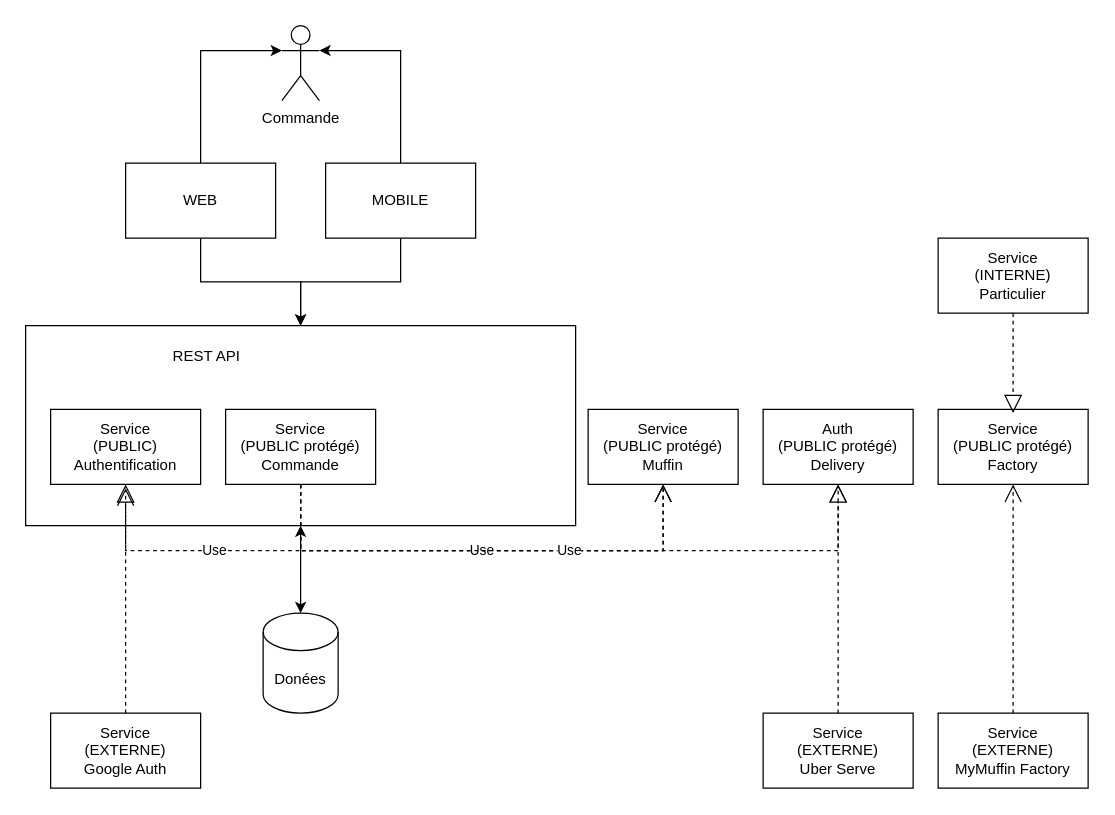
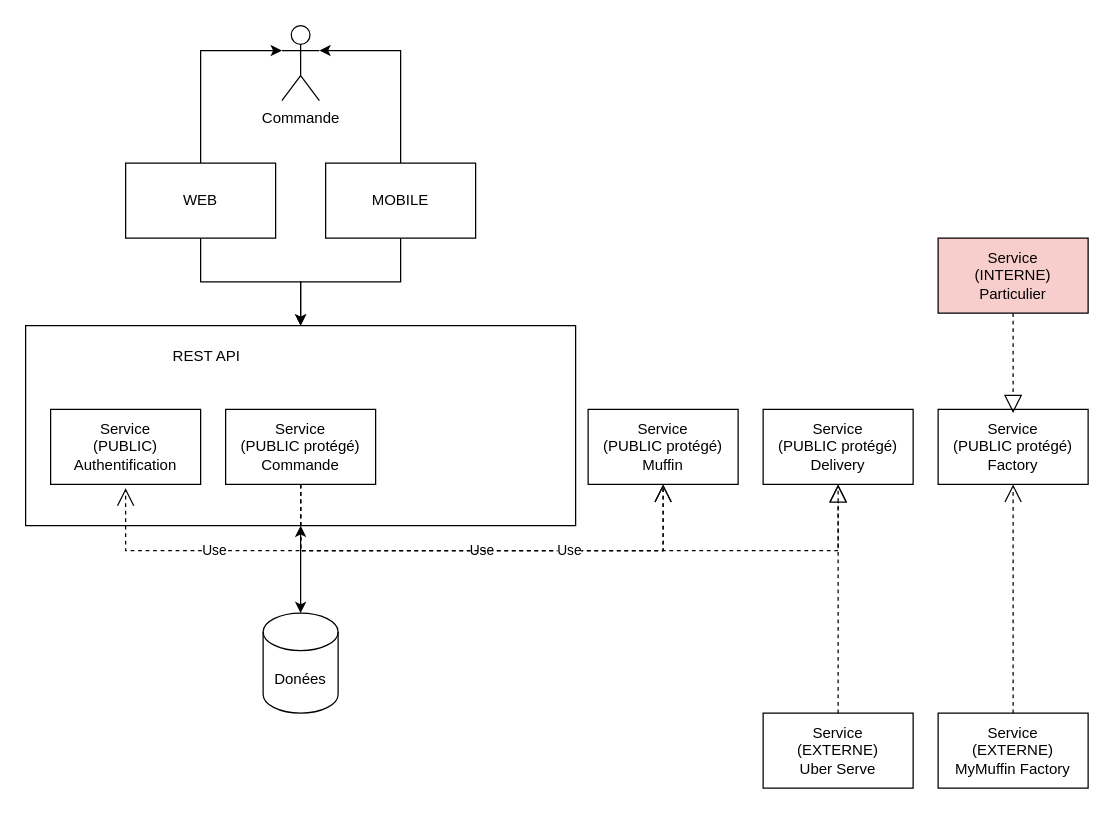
  <mxCell id="0" />
  <mxCell id="1" parent="0" />
  <mxCell id="2" style="edgeStyle=orthogonalEdgeStyle;rounded=0;orthogonalLoop=1;jettySize=auto;html=1;exitX=0.5;exitY=0;exitDx=0;exitDy=0;entryX=0;entryY=0.333;entryDx=0;entryDy=0;entryPerimeter=0;" edge="1" parent="1" source="4" target="29"><mxGeometry relative="1" as="geometry" /></mxCell>
  <mxCell id="3" style="edgeStyle=orthogonalEdgeStyle;rounded=0;orthogonalLoop=1;jettySize=auto;html=1;exitX=0.5;exitY=1;exitDx=0;exitDy=0;entryX=0.5;entryY=0;entryDx=0;entryDy=0;" edge="1" parent="1" source="4" target="8"><mxGeometry relative="1" as="geometry" /></mxCell>
  <mxCell id="4" value="WEB" style="rounded=0;whiteSpace=wrap;html=1;" parent="1" vertex="1"><mxGeometry x="100" y="130" width="120" height="60" as="geometry" /></mxCell>
  <mxCell id="5" style="edgeStyle=orthogonalEdgeStyle;rounded=0;orthogonalLoop=1;jettySize=auto;html=1;exitX=0.5;exitY=0;exitDx=0;exitDy=0;entryX=1;entryY=0.333;entryDx=0;entryDy=0;entryPerimeter=0;" edge="1" parent="1" source="7" target="29"><mxGeometry relative="1" as="geometry" /></mxCell>
  <mxCell id="6" style="edgeStyle=orthogonalEdgeStyle;rounded=0;orthogonalLoop=1;jettySize=auto;html=1;exitX=0.5;exitY=1;exitDx=0;exitDy=0;entryX=0.5;entryY=0;entryDx=0;entryDy=0;" edge="1" parent="1" source="7" target="8"><mxGeometry relative="1" as="geometry" /></mxCell>
  <mxCell id="7" value="MOBILE" style="rounded=0;whiteSpace=wrap;html=1;" parent="1" vertex="1"><mxGeometry x="260" y="130" width="120" height="60" as="geometry" /></mxCell>
  <mxCell id="8" value="" style="rounded=0;whiteSpace=wrap;html=1;" parent="1" vertex="1"><mxGeometry x="20" y="260" width="440" height="160" as="geometry" /></mxCell>
  <mxCell id="9" value="Service&lt;br&gt;(PUBLIC)&lt;br&gt;Authentification" style="rounded=0;whiteSpace=wrap;html=1;" vertex="1" parent="1"><mxGeometry x="40" y="327" width="120" height="60" as="geometry" /></mxCell>
  <mxCell id="10" value="Service&lt;br&gt;(PUBLIC protégé)&lt;br&gt;Commande" style="rounded=0;whiteSpace=wrap;html=1;" vertex="1" parent="1"><mxGeometry x="180" y="327" width="120" height="60" as="geometry" /></mxCell>
  <mxCell id="11" value="Service&lt;br&gt;(PUBLIC protégé)&lt;br&gt;Muffin" style="rounded=0;whiteSpace=wrap;html=1;" vertex="1" parent="1"><mxGeometry x="470" y="327" width="120" height="60" as="geometry" /></mxCell>
- <mxCell id="12" value="Auth&lt;br&gt;(PUBLIC protégé)&lt;br&gt;Delivery" style="rounded=0;whiteSpace=wrap;html=1;" vertex="1" parent="1"><mxGeometry x="610" y="327" width="120" height="60" as="geometry" /></mxCell>
+ <mxCell id="12" value="Service&lt;br&gt;(PUBLIC protégé)&lt;br&gt;Delivery" style="rounded=0;whiteSpace=wrap;html=1;" vertex="1" parent="1"><mxGeometry x="610" y="327" width="120" height="60" as="geometry" /></mxCell>
  <mxCell id="13" value="Service&lt;br&gt;(PUBLIC protégé)&lt;br&gt;Factory" style="rounded=0;whiteSpace=wrap;html=1;" vertex="1" parent="1"><mxGeometry x="750" y="327" width="120" height="60" as="geometry" /></mxCell>
  <mxCell id="14" value="REST API" style="text;html=1;strokeColor=none;fillColor=none;align=center;verticalAlign=middle;whiteSpace=wrap;rounded=0;" vertex="1" parent="1"><mxGeometry x="135" y="270" width="60" height="30" as="geometry" /></mxCell>
  <mxCell id="15" value="Donées" style="shape=cylinder3;whiteSpace=wrap;html=1;boundedLbl=1;backgroundOutline=1;size=15;" vertex="1" parent="1"><mxGeometry x="210" y="490" width="60" height="80" as="geometry" /></mxCell>
  <mxCell id="16" value="" style="endArrow=classic;startArrow=classic;html=1;rounded=0;entryX=0.5;entryY=1;entryDx=0;entryDy=0;exitX=0.5;exitY=0;exitDx=0;exitDy=0;exitPerimeter=0;" edge="1" parent="1" source="15" target="8"><mxGeometry width="50" height="50" relative="1" as="geometry"><mxPoint x="360" y="600" as="sourcePoint" /><mxPoint x="410" y="550" as="targetPoint" /></mxGeometry></mxCell>
- <mxCell id="17" value="Service&lt;br&gt;(EXTERNE)&lt;br&gt;Google Auth" style="rounded=0;whiteSpace=wrap;html=1;" vertex="1" parent="1"><mxGeometry x="40" y="570" width="120" height="60" as="geometry" /></mxCell>
- <mxCell id="18" value="" style="endArrow=block;dashed=1;endFill=0;endSize=12;html=1;rounded=0;entryX=0.5;entryY=1;entryDx=0;entryDy=0;exitX=0.5;exitY=0;exitDx=0;exitDy=0;" edge="1" parent="1" source="17" target="9"><mxGeometry width="160" relative="1" as="geometry"><mxPoint x="40" y="580" as="sourcePoint" /><mxPoint x="200" y="580" as="targetPoint" /></mxGeometry></mxCell>
  <mxCell id="19" value="Service&lt;br&gt;(EXTERNE)&lt;br&gt;Uber Serve" style="rounded=0;whiteSpace=wrap;html=1;" vertex="1" parent="1"><mxGeometry x="610" y="570" width="120" height="60" as="geometry" /></mxCell>
  <mxCell id="20" value="" style="endArrow=block;dashed=1;endFill=0;endSize=12;html=1;rounded=0;entryX=0.5;entryY=1;entryDx=0;entryDy=0;exitX=0.5;exitY=0;exitDx=0;exitDy=0;" edge="1" parent="1" source="19" target="12"><mxGeometry width="160" relative="1" as="geometry"><mxPoint x="630" y="730" as="sourcePoint" /><mxPoint x="790" y="730" as="targetPoint" /></mxGeometry></mxCell>
  <mxCell id="21" value="Service&lt;br&gt;(EXTERNE)&lt;br&gt;MyMuffin Factory" style="rounded=0;whiteSpace=wrap;html=1;" vertex="1" parent="1"><mxGeometry x="750" y="570" width="120" height="60" as="geometry" /></mxCell>
  <mxCell id="22" value="" style="endArrow=open;dashed=1;endFill=0;endSize=12;html=1;rounded=0;entryX=0.5;entryY=1;entryDx=0;entryDy=0;" edge="1" parent="1" source="21" target="13"><mxGeometry width="160" relative="1" as="geometry"><mxPoint x="650" y="680" as="sourcePoint" /><mxPoint x="810" y="680" as="targetPoint" /></mxGeometry></mxCell>
- <mxCell id="23" value="Service&lt;br&gt;(INTERNE)&lt;br&gt;Particulier" style="rounded=0;whiteSpace=wrap;html=1;" vertex="1" parent="1"><mxGeometry x="750" y="190" width="120" height="60" as="geometry" /></mxCell>
+ <mxCell id="23" value="Service&lt;br&gt;(INTERNE)&lt;br&gt;Particulier" style="rounded=0;whiteSpace=wrap;html=1;fillColor=#f8cecc;" vertex="1" parent="1"><mxGeometry x="750" y="190" width="120" height="60" as="geometry" /></mxCell>
  <mxCell id="24" value="" style="endArrow=block;dashed=1;endFill=0;endSize=12;html=1;rounded=0;" edge="1" parent="1"><mxGeometry width="160" relative="1" as="geometry"><mxPoint x="810" y="250" as="sourcePoint" /><mxPoint x="810" y="330" as="targetPoint" /></mxGeometry></mxCell>
  <mxCell id="25" value="Use" style="endArrow=open;endSize=12;dashed=1;html=1;rounded=0;exitX=0.5;exitY=1;exitDx=0;exitDy=0;entryX=0.5;entryY=1;entryDx=0;entryDy=0;" edge="1" parent="1" source="10" target="11"><mxGeometry width="160" relative="1" as="geometry"><mxPoint x="210" y="470" as="sourcePoint" /><mxPoint x="370" y="470" as="targetPoint" /><Array as="points"><mxPoint x="240" y="440" /><mxPoint x="530" y="440" /></Array></mxGeometry></mxCell>
  <mxCell id="26" value="Use" style="endArrow=open;endSize=12;dashed=1;html=1;rounded=0;exitX=0.5;exitY=1;exitDx=0;exitDy=0;" edge="1" parent="1" source="10"><mxGeometry width="160" relative="1" as="geometry"><mxPoint x="250" y="397" as="sourcePoint" /><mxPoint x="530" y="387" as="targetPoint" /><Array as="points"><mxPoint x="240" y="440" /><mxPoint x="530" y="440" /></Array></mxGeometry></mxCell>
  <mxCell id="27" value="Use" style="endArrow=open;endSize=12;dashed=1;html=1;rounded=0;exitX=0.5;exitY=1;exitDx=0;exitDy=0;" edge="1" parent="1" source="10"><mxGeometry width="160" relative="1" as="geometry"><mxPoint x="250" y="397" as="sourcePoint" /><mxPoint x="670" y="387" as="targetPoint" /><Array as="points"><mxPoint x="240" y="440" /><mxPoint x="670" y="440" /></Array></mxGeometry></mxCell>
  <mxCell id="28" value="Use" style="endArrow=open;endSize=12;dashed=1;html=1;rounded=0;exitX=0.5;exitY=1;exitDx=0;exitDy=0;" edge="1" parent="1" source="10"><mxGeometry width="160" relative="1" as="geometry"><mxPoint x="220" y="640" as="sourcePoint" /><mxPoint x="100" y="390" as="targetPoint" /><Array as="points"><mxPoint x="240" y="440" /><mxPoint x="100" y="440" /></Array></mxGeometry></mxCell>
  <mxCell id="29" value="Commande" style="shape=umlActor;verticalLabelPosition=bottom;verticalAlign=top;html=1;" vertex="1" parent="1"><mxGeometry x="225" y="20" width="30" height="60" as="geometry" /></mxCell>
